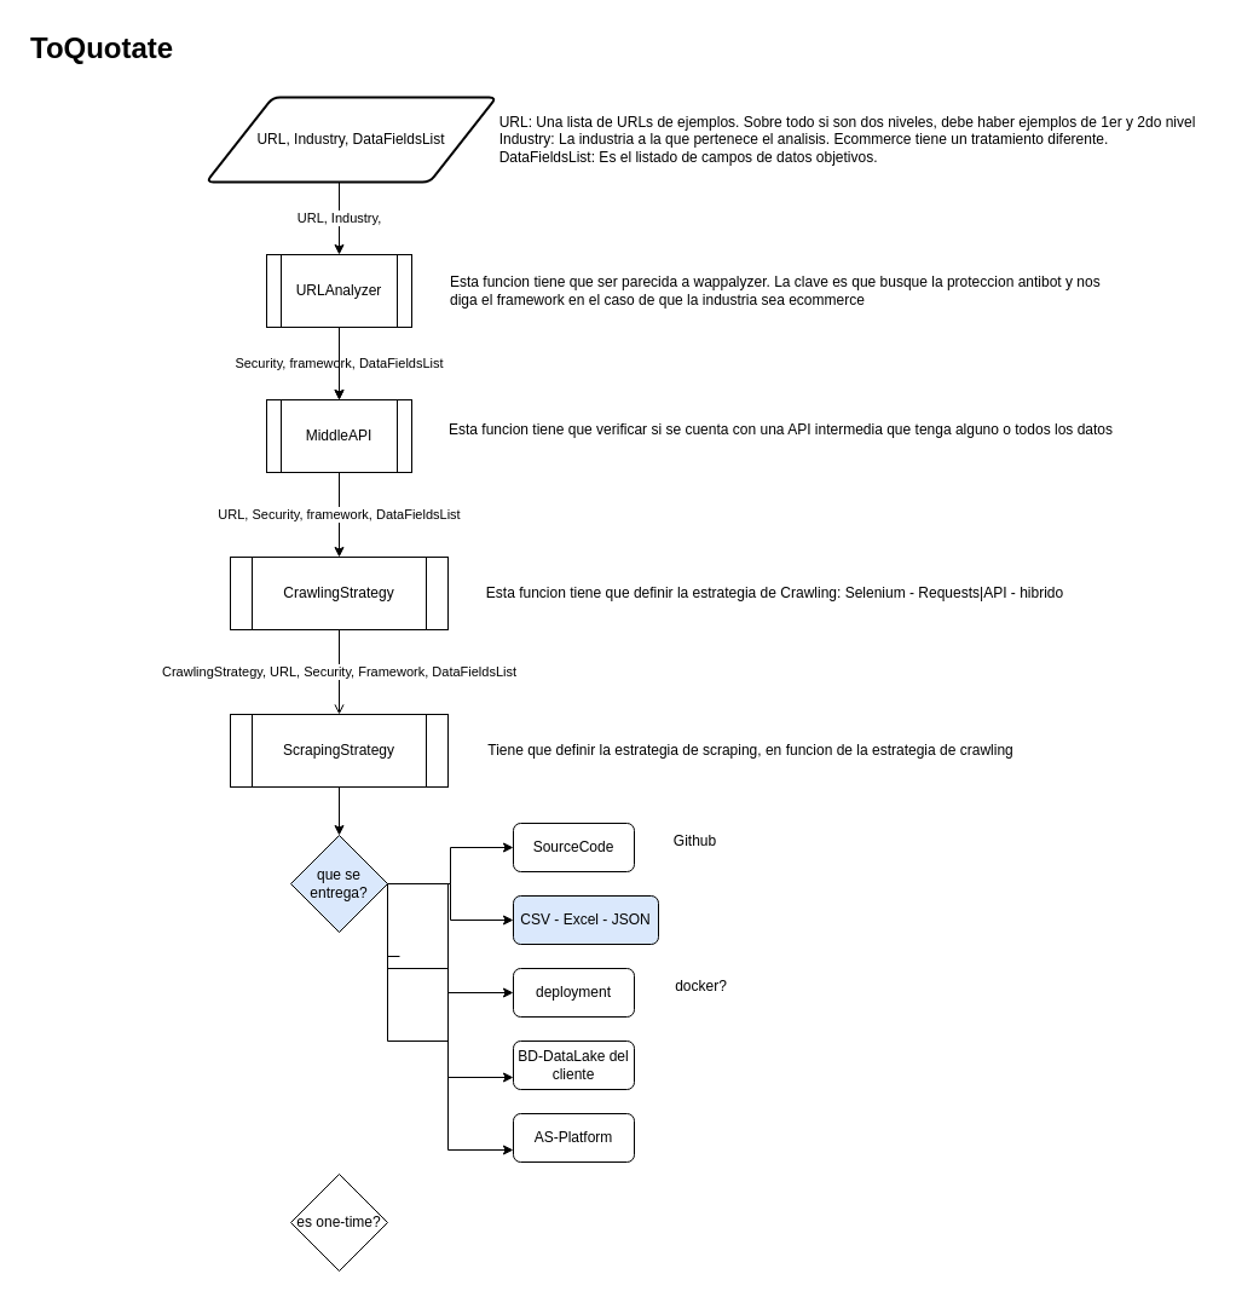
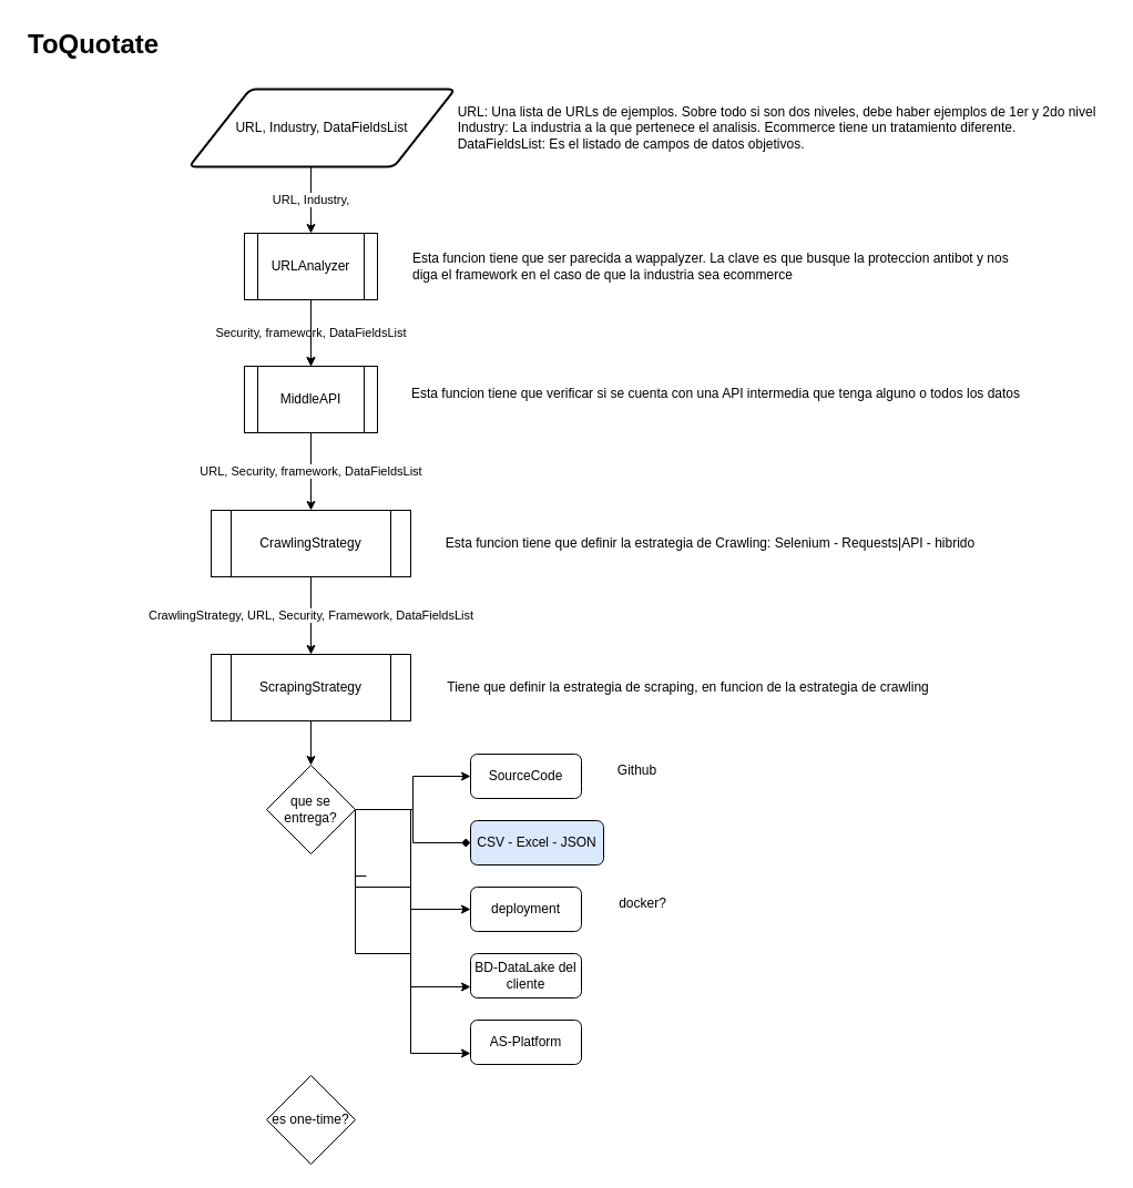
  <mxCell id="0" />
  <mxCell id="1" parent="0" />
  <mxCell id="2" value="&lt;h1&gt;&lt;span style=&quot;background-color: initial;&quot;&gt;ToQuotate&lt;/span&gt;&lt;br&gt;&lt;/h1&gt;" style="text;html=1;strokeColor=none;fillColor=none;spacing=5;spacingTop=-20;whiteSpace=wrap;overflow=hidden;rounded=0;" vertex="1" parent="1"><mxGeometry x="20" y="20" width="140" height="40" as="geometry" /></mxCell>
  <mxCell id="3" value="" style="endArrow=classic;html=1;rounded=0;" edge="1" parent="1"><mxGeometry width="50" height="50" relative="1" as="geometry"><mxPoint x="413.5" y="70" as="sourcePoint" /><mxPoint x="414" y="70" as="targetPoint" /></mxGeometry></mxCell>
  <mxCell id="4" value="URL, Industry, DataFieldsList" style="shape=parallelogram;html=1;strokeWidth=2;perimeter=parallelogramPerimeter;whiteSpace=wrap;rounded=1;arcSize=12;size=0.23;" vertex="1" parent="1"><mxGeometry x="170" y="80" width="240" height="70" as="geometry" /></mxCell>
  <mxCell id="5" style="edgeStyle=orthogonalEdgeStyle;rounded=0;orthogonalLoop=1;jettySize=auto;html=1;" edge="1" parent="1" source="8" target="10"><mxGeometry relative="1" as="geometry" /></mxCell>
  <mxCell id="6" value="Security, framework, DataFieldsList" style="edgeLabel;html=1;align=center;verticalAlign=middle;resizable=0;points=[];" vertex="1" connectable="0" parent="5"><mxGeometry x="-0.05" y="-1" relative="1" as="geometry"><mxPoint as="offset" /></mxGeometry></mxCell>
  <mxCell id="7" value="" style="edgeStyle=orthogonalEdgeStyle;rounded=0;orthogonalLoop=1;jettySize=auto;html=1;" edge="1" parent="1" source="8" target="10"><mxGeometry relative="1" as="geometry" /></mxCell>
  <mxCell id="8" value="URLAnalyzer" style="shape=process;whiteSpace=wrap;html=1;backgroundOutline=1;" vertex="1" parent="1"><mxGeometry x="220" y="210" width="120" height="60" as="geometry" /></mxCell>
  <mxCell id="9" value="URL, Security, framework, DataFieldsList" style="edgeStyle=orthogonalEdgeStyle;rounded=0;orthogonalLoop=1;jettySize=auto;html=1;entryX=0.5;entryY=0;entryDx=0;entryDy=0;" edge="1" parent="1" source="10" target="15"><mxGeometry relative="1" as="geometry" /></mxCell>
  <mxCell id="10" value="MiddleAPI" style="shape=process;whiteSpace=wrap;html=1;backgroundOutline=1;" vertex="1" parent="1"><mxGeometry x="220" y="330" width="120" height="60" as="geometry" /></mxCell>
  <mxCell id="11" value="URL, Industry," style="endArrow=classic;html=1;rounded=0;entryX=0.5;entryY=0;entryDx=0;entryDy=0;" edge="1" parent="1" target="8"><mxGeometry width="50" height="50" relative="1" as="geometry"><mxPoint x="280" y="150" as="sourcePoint" /><mxPoint x="330" y="100" as="targetPoint" /><Array as="points" /></mxGeometry></mxCell>
  <mxCell id="12" value="Esta funcion tiene que ser parecida a wappalyzer. La clave es que busque la proteccion antibot y nos diga el framework en el caso de que la industria sea ecommerce" style="text;strokeColor=none;align=left;fillColor=none;html=1;verticalAlign=middle;whiteSpace=wrap;rounded=0;" vertex="1" parent="1"><mxGeometry x="370" y="220" width="540" height="40" as="geometry" /></mxCell>
  <mxCell id="13" value="Esta funcion tiene que verificar si se cuenta con una API intermedia que tenga alguno o todos los datos" style="text;html=1;align=center;verticalAlign=middle;resizable=0;points=[];autosize=1;strokeColor=none;fillColor=none;" vertex="1" parent="1"><mxGeometry x="360" y="340" width="570" height="30" as="geometry" /></mxCell>
- <mxCell id="14" value="CrawlingStrategy, URL, Security, Framework, DataFieldsList" style="edgeStyle=orthogonalEdgeStyle;rounded=0;orthogonalLoop=1;jettySize=auto;html=1;endArrow=open;" edge="1" parent="1" source="15" target="18"><mxGeometry relative="1" as="geometry" /></mxCell>
+ <mxCell id="14" value="CrawlingStrategy, URL, Security, Framework, DataFieldsList" style="edgeStyle=orthogonalEdgeStyle;rounded=0;orthogonalLoop=1;jettySize=auto;html=1;" edge="1" parent="1" source="15" target="18"><mxGeometry relative="1" as="geometry" /></mxCell>
  <mxCell id="15" value="CrawlingStrategy" style="shape=process;whiteSpace=wrap;html=1;backgroundOutline=1;" vertex="1" parent="1"><mxGeometry x="190" y="460" width="180" height="60" as="geometry" /></mxCell>
  <mxCell id="16" value="Esta funcion tiene que definir la estrategia de Crawling: Selenium - Requests|API - hibrido" style="text;html=1;align=center;verticalAlign=middle;resizable=0;points=[];autosize=1;strokeColor=none;fillColor=none;" vertex="1" parent="1"><mxGeometry x="390" y="475" width="500" height="30" as="geometry" /></mxCell>
  <mxCell id="17" style="edgeStyle=orthogonalEdgeStyle;rounded=0;orthogonalLoop=1;jettySize=auto;html=1;entryX=0.5;entryY=0;entryDx=0;entryDy=0;" edge="1" parent="1" source="18" target="22"><mxGeometry relative="1" as="geometry" /></mxCell>
  <mxCell id="18" value="ScrapingStrategy" style="shape=process;whiteSpace=wrap;html=1;backgroundOutline=1;" vertex="1" parent="1"><mxGeometry x="190" y="590" width="180" height="60" as="geometry" /></mxCell>
  <mxCell id="19" value="Tiene que definir la estrategia de scraping, en funcion de la estrategia de crawling" style="text;html=1;align=center;verticalAlign=middle;resizable=0;points=[];autosize=1;strokeColor=none;fillColor=none;" vertex="1" parent="1"><mxGeometry x="390" y="605" width="460" height="30" as="geometry" /></mxCell>
  <mxCell id="20" value="&lt;div style=&quot;text-align: left;&quot;&gt;&lt;span style=&quot;background-color: initial;&quot;&gt;URL: Una lista de URLs de ejemplos. Sobre todo si son dos niveles, debe haber ejemplos de 1er y 2do nivel&lt;/span&gt;&lt;/div&gt;&lt;div style=&quot;text-align: left;&quot;&gt;&lt;span style=&quot;background-color: initial;&quot;&gt;Industry: La industria a la que pertenece el analisis. Ecommerce tiene un tratamiento diferente.&lt;/span&gt;&lt;/div&gt;&lt;div style=&quot;text-align: left;&quot;&gt;&lt;span style=&quot;background-color: initial;&quot;&gt;DataFieldsList: Es el listado de campos de datos objetivos.&lt;/span&gt;&lt;/div&gt;" style="text;html=1;align=center;verticalAlign=middle;resizable=0;points=[];autosize=1;strokeColor=none;fillColor=none;" vertex="1" parent="1"><mxGeometry x="400" y="85" width="600" height="60" as="geometry" /></mxCell>
  <mxCell id="21" style="edgeStyle=orthogonalEdgeStyle;rounded=0;orthogonalLoop=1;jettySize=auto;html=1;" edge="1" parent="1" source="22" target="23"><mxGeometry relative="1" as="geometry" /></mxCell>
- <mxCell id="22" value="que se entrega?" style="rhombus;whiteSpace=wrap;html=1;fillColor=#dae8fc;" vertex="1" parent="1"><mxGeometry x="240" y="690" width="80" height="80" as="geometry" /></mxCell>
+ <mxCell id="22" value="que se entrega?" style="rhombus;whiteSpace=wrap;html=1;" vertex="1" parent="1"><mxGeometry x="240" y="690" width="80" height="80" as="geometry" /></mxCell>
  <mxCell id="23" value="SourceCode" style="rounded=1;whiteSpace=wrap;html=1;" vertex="1" parent="1"><mxGeometry x="424" y="680" width="100" height="40" as="geometry" /></mxCell>
  <mxCell id="24" value="CSV - Excel - JSON" style="rounded=1;whiteSpace=wrap;html=1;fillColor=#dae8fc;" vertex="1" parent="1"><mxGeometry x="424" y="740" width="120" height="40" as="geometry" /></mxCell>
  <mxCell id="25" value="Github" style="text;html=1;align=center;verticalAlign=middle;resizable=0;points=[];autosize=1;strokeColor=none;fillColor=none;" vertex="1" parent="1"><mxGeometry x="544" y="680" width="60" height="30" as="geometry" /></mxCell>
  <mxCell id="26" value="deployment" style="rounded=1;whiteSpace=wrap;html=1;" vertex="1" parent="1"><mxGeometry x="424" y="800" width="100" height="40" as="geometry" /></mxCell>
  <mxCell id="27" value="docker?" style="text;html=1;align=center;verticalAlign=middle;resizable=0;points=[];autosize=1;strokeColor=none;fillColor=none;" vertex="1" parent="1"><mxGeometry x="544" y="800" width="70" height="30" as="geometry" /></mxCell>
  <mxCell id="28" value="BD-DataLake del cliente" style="rounded=1;whiteSpace=wrap;html=1;" vertex="1" parent="1"><mxGeometry x="424" y="860" width="100" height="40" as="geometry" /></mxCell>
  <mxCell id="29" value="AS-Platform" style="rounded=1;whiteSpace=wrap;html=1;" vertex="1" parent="1"><mxGeometry x="424" y="920" width="100" height="40" as="geometry" /></mxCell>
- <mxCell id="30" style="edgeStyle=orthogonalEdgeStyle;rounded=0;orthogonalLoop=1;jettySize=auto;html=1;" edge="1" parent="1" source="22" target="24"><mxGeometry relative="1" as="geometry" /></mxCell>
+ <mxCell id="30" style="edgeStyle=orthogonalEdgeStyle;rounded=0;orthogonalLoop=1;jettySize=auto;html=1;endArrow=diamond;" edge="1" parent="1" source="22" target="24"><mxGeometry relative="1" as="geometry" /></mxCell>
  <mxCell id="31" style="edgeStyle=orthogonalEdgeStyle;rounded=0;orthogonalLoop=1;jettySize=auto;html=1;entryX=0;entryY=0.5;entryDx=0;entryDy=0;exitX=1;exitY=0.5;exitDx=0;exitDy=0;" edge="1" parent="1" source="22" target="26"><mxGeometry relative="1" as="geometry"><mxPoint x="320" y="790" as="sourcePoint" /><mxPoint x="420" y="820" as="targetPoint" /><Array as="points"><mxPoint x="370" y="730" /><mxPoint x="370" y="820" /></Array></mxGeometry></mxCell>
  <mxCell id="32" style="edgeStyle=orthogonalEdgeStyle;rounded=0;orthogonalLoop=1;jettySize=auto;html=1;entryX=0;entryY=0.5;entryDx=0;entryDy=0;" edge="1" parent="1"><mxGeometry relative="1" as="geometry"><mxPoint x="330" y="730" as="sourcePoint" /><mxPoint x="424" y="890" as="targetPoint" /><Array as="points"><mxPoint x="320" y="730" /><mxPoint x="320" y="800" /><mxPoint x="370" y="800" /><mxPoint x="370" y="890" /></Array></mxGeometry></mxCell>
  <mxCell id="33" style="edgeStyle=orthogonalEdgeStyle;rounded=0;orthogonalLoop=1;jettySize=auto;html=1;entryX=0;entryY=0.5;entryDx=0;entryDy=0;" edge="1" parent="1"><mxGeometry relative="1" as="geometry"><mxPoint x="329.97" y="790" as="sourcePoint" /><mxPoint x="423.97" y="950" as="targetPoint" /><Array as="points"><mxPoint x="319.97" y="790" /><mxPoint x="319.97" y="860" /><mxPoint x="369.97" y="860" /><mxPoint x="369.97" y="950" /></Array></mxGeometry></mxCell>
  <mxCell id="34" value="es one-time?" style="rhombus;whiteSpace=wrap;html=1;" vertex="1" parent="1"><mxGeometry x="240" y="970" width="80" height="80" as="geometry" /></mxCell>
